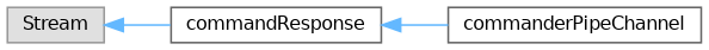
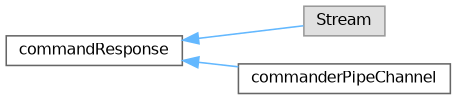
  digraph {
    rankdir=LR
    node [color=grey40 fillcolor=white fontname=Helvetica fontsize=10 shape=box style=filled]
    edge [color=steelblue1 dir=back fontname=Helvetica fontsize=10 labelfontname=Helvetica labelfontsize=10 style=solid]
    n1 [color=grey60 fillcolor="#E0E0E0" height=0.2 label=Stream width=0.4]
    n2 [height=0.2 label=commandResponse width=0.4]
    n3 [height=0.2 label=commanderPipeChannel width=0.4]
-   n1 -> n2
+   n2 -> n1
    n2 -> n3
  }
